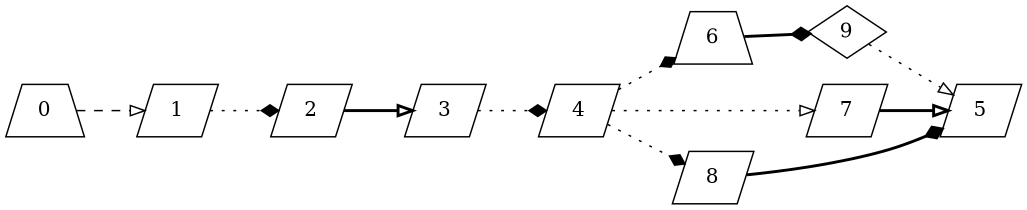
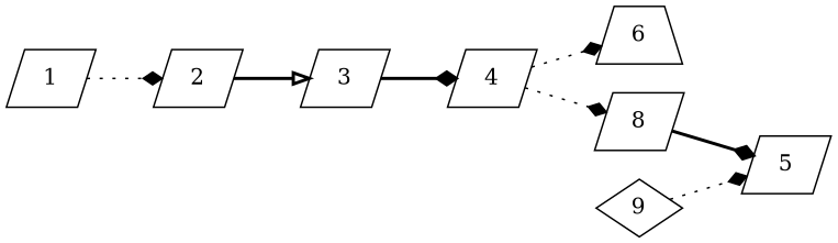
  digraph {
    "Duplicate states"=0
    GraphType=S_P
    "Max states in OPEN"=0
    Modes="120000ms; topo-ordered tasks, ; Pruning: task equivalence, fixed order ready list, ; F-value: ; Optimisation: best schedule length (SL) optimisation on equal, "
    NumberOfTasks=10
    "Pruned using list schedule length"=10
    "States removed from OPEN"=0
    TargetSystem="Homogeneous-2"
    "Time to schedule (ms)"=98
    "Total idle time"=44
    "Total schedule length"=63
    "Total sequential time"=70
    "Total states created"=20
    rankdir=LR
    node [Processor=0 Weight=10 shape=parallelogram]
    edge [Weight=7 arrowhead=diamond style=dotted]
-   0 ["Finish time"=3 "Start time"=0 Weight=3 shape=trapezium]
    1 ["Finish time"=12 "Start time"=3 Weight=9]
    2 ["Finish time"=20 "Start time"=12 Weight=8]
    3 ["Finish time"=30 "Start time"=20]
    4 ["Finish time"=39 "Start time"=30 Weight=9]
    6 ["Finish time"=49 "Start time"=39 shape=trapezium]
-   7 ["Finish time"=46 Processor=1 "Start time"=41 Weight=5]
    8 ["Finish time"=50 Processor=1 "Start time"=46 Weight=4]
    9 ["Finish time"=51 "Start time"=49 Weight=2 shape=diamond]
    5 ["Finish time"=63 Processor=1 "Start time"=53]
-   0 -> 1 [Weight=8 arrowhead=onormal style=dashed]
    1 -> 2
    2 -> 3 [Weight=3 arrowhead=onormal style=bold]
-   3 -> 4 [Weight=10]
+   3 -> 4 [Weight=10 style=bold]
    4 -> 6 [Weight=6]
-   4 -> 7 [Weight=2 arrowhead=onormal]
    4 -> 8
-   6 -> 9 [Weight=9 style=bold]
-   7 -> 5 [Weight=9 arrowhead=onormal style=bold]
    8 -> 5 [style=bold]
-   9 -> 5 [Weight=2 arrowhead=onormal]
+   9 -> 5 [Weight=2]
  }
